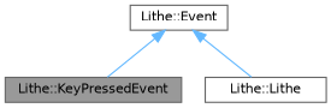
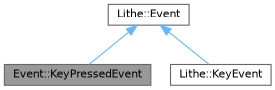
  digraph {
    fontname="DejaVu Sans"
    node [color=gray40 fillcolor=white fontname="DejaVu Sans" fontsize=10 shape=box style=filled]
    edge [color=steelblue1 dir=back fontname="DejaVu Sans" fontsize=10 labelfontname=Helvetica labelfontsize=10 style=solid]
-   n1 [fillcolor=grey60 fontcolor=black height=0.2 label="Lithe::KeyPressedEvent" width=0.4]
-   n2 [height=0.2 label="Lithe::Lithe" width=0.4]
+   n1 [fillcolor=grey60 fontcolor=black height=0.2 label="Event::KeyPressedEvent" width=0.4]
+   n2 [height=0.2 label="Lithe::KeyEvent" width=0.4]
    n3 [height=0.2 label="Lithe::Event" width=0.4]
    n3 -> n1
    n3 -> n2
  }
